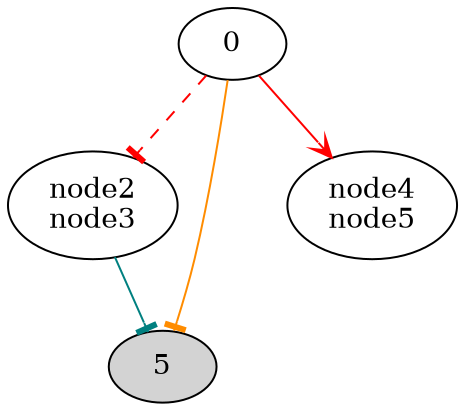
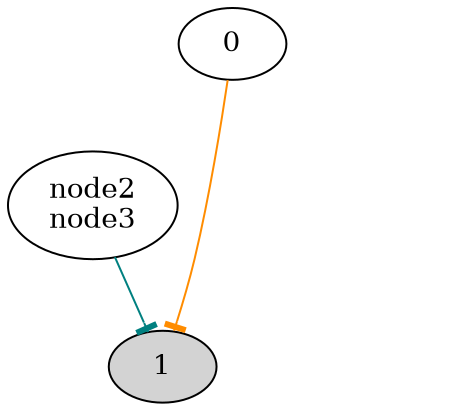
  digraph {
    node [fillcolor=white style=filled]
    edge [arrowhead=tee color=red style=solid]
    n1 [label="node2\nnode3"]
-   1 [fillcolor=lightgrey label=5]
+   1 [fillcolor=lightgrey]
    0
-   n4 [label="node4\nnode5"]
    n1 -> 1 [color=teal]
-   0 -> n1 [style=dashed]
    0 -> 1 [color=darkorange]
-   0 -> n4 [arrowhead=vee]
  }
